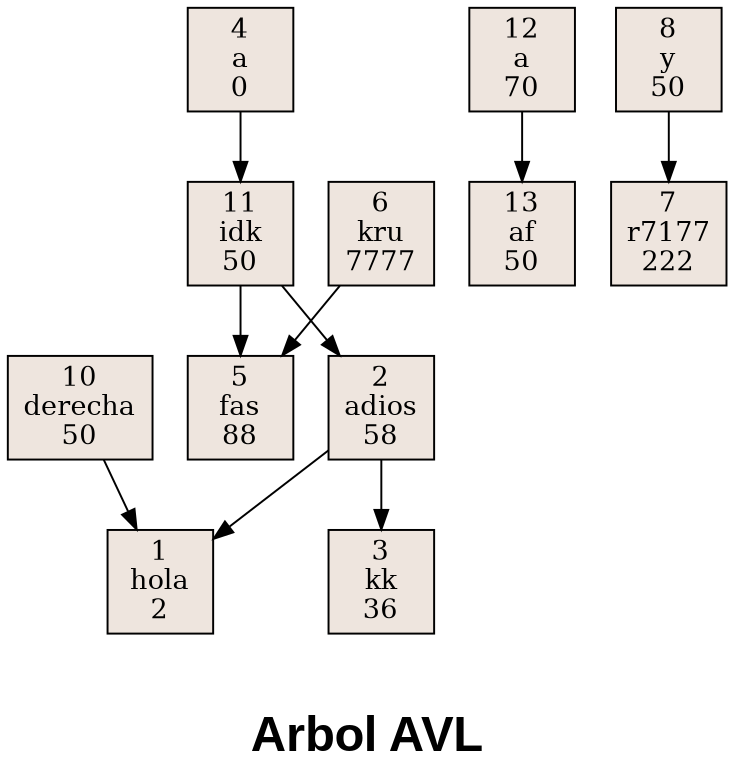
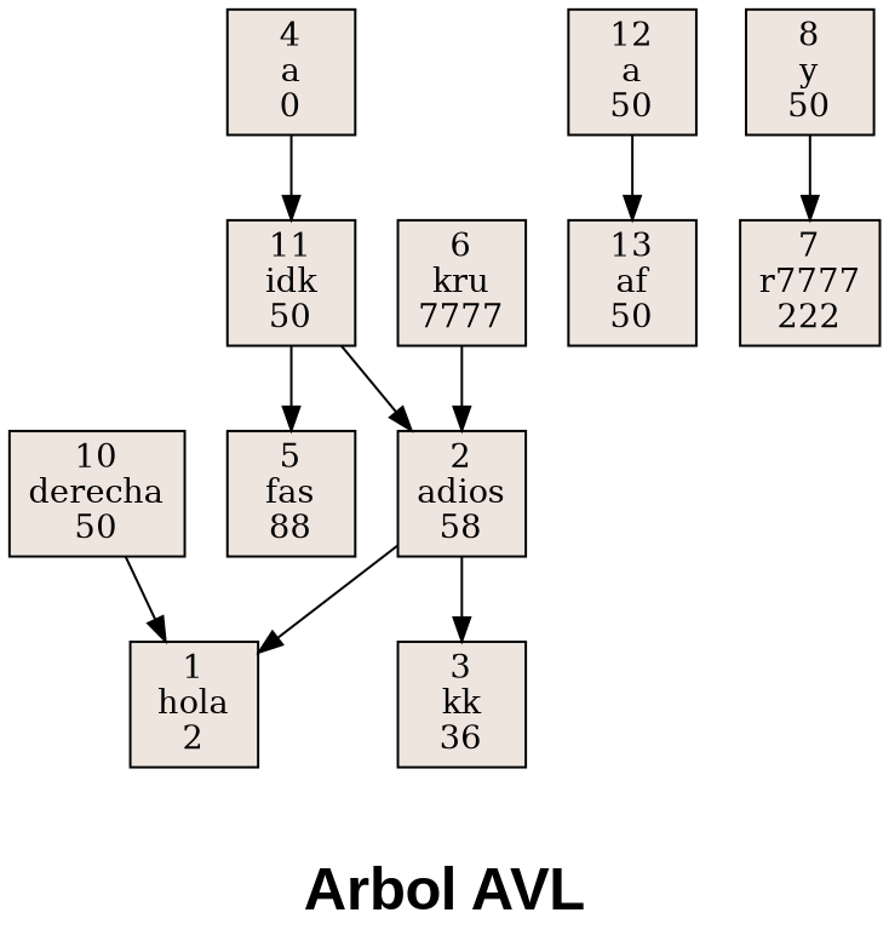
  digraph {
    fontname="Arial Black"
    fontsize="25pt"
    label="Arbol AVL"
    node [fillcolor=seashell2 shape=box style=filled]
    edge [tailport=C0]
    n1 [label="4\na\n0"]
    n2 [label="11\nidk\n50"]
    n3 [label="2\nadios\n58"]
    n4 [label="5\nfas\n88"]
    n5 [label="6\nkru\n7777"]
    n6 [label="10\nderecha\n50"]
    n7 [label="1\nhola\n2"]
    n8 [label="3\nkk\n36"]
-   n9 [label="12\na\n70"]
+   n9 [label="12\na\n50"]
    n10 [label="13\naf\n50"]
    n11 [label="8\ny\n50"]
-   n12 [label="7\nr7177\n222"]
+   n12 [label="7\nr7777\n222"]
    n1 -> n2
    n2 -> n3 [tailport=C1]
    n2 -> n4
    n3 -> n7
    n3 -> n8 [tailport=C1]
-   n5 -> n4
+   n5 -> n3
    n6 -> n7
    n9 -> n10 [tailport=C1]
    n11 -> n12
  }
